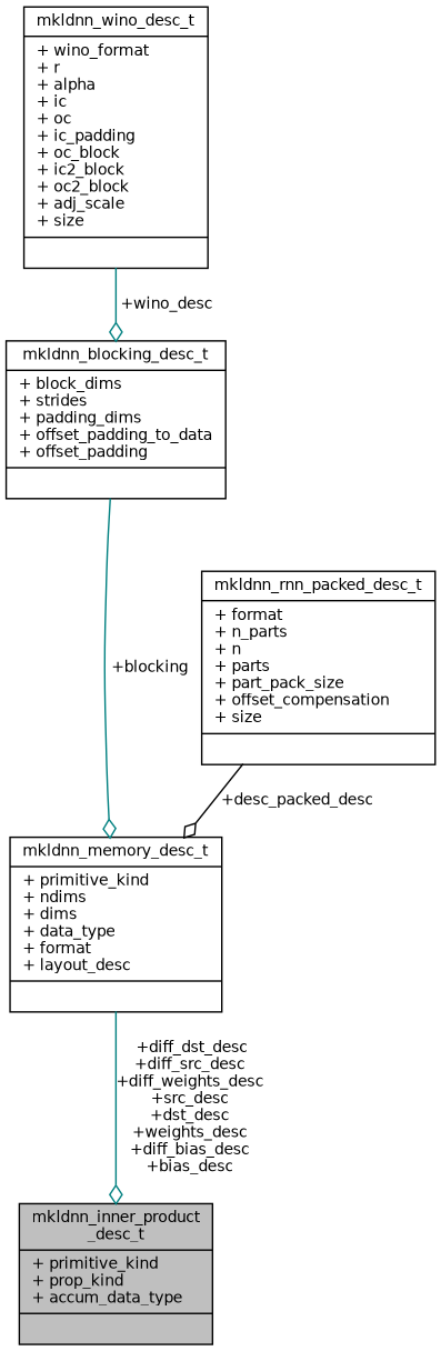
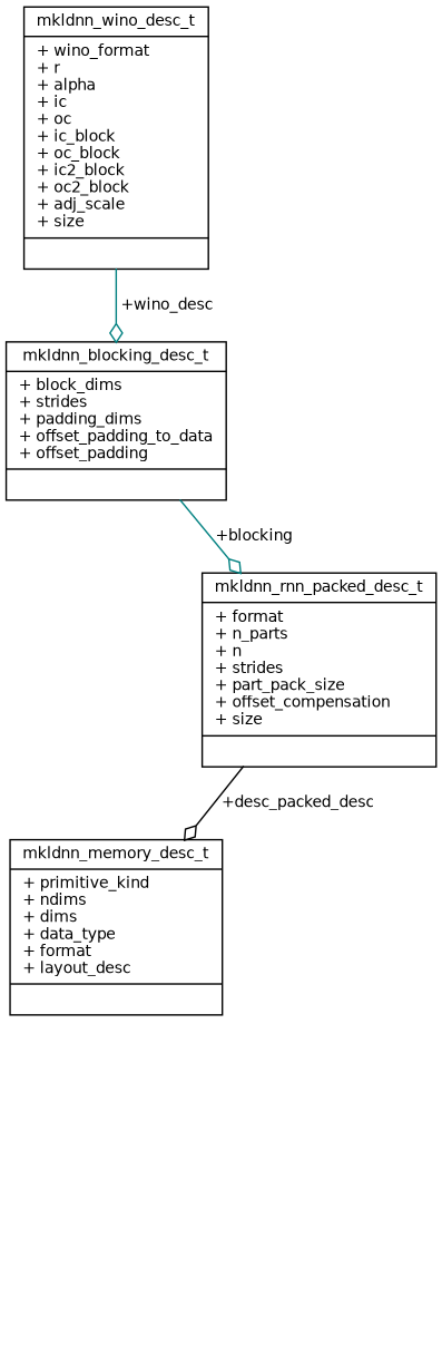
  digraph {
    node [color=black fillcolor=white fontname=Helvetica fontsize=10 shape=record style=filled]
    edge [arrowhead=odiamond color=teal fontname=Helvetica fontsize=10 labelfontname=Helvetica labelfontsize=10 style=solid]
-   n1 [fillcolor=grey75 fontcolor=black height=0.2 label="{mkldnn_inner_product\l_desc_t\n|+ primitive_kind\l+ prop_kind\l+ accum_data_type\l|}" width=0.4]
    n2 [height=0.2 label="{mkldnn_memory_desc_t\n|+ primitive_kind\l+ ndims\l+ dims\l+ data_type\l+ format\l+ layout_desc\l|}" width=0.4]
-   n3 [height=0.2 label="{mkldnn_rnn_packed_desc_t\n|+ format\l+ n_parts\l+ n\l+ parts\l+ part_pack_size\l+ offset_compensation\l+ size\l|}" width=0.4]
+   n3 [height=0.2 label="{mkldnn_rnn_packed_desc_t\n|+ format\l+ n_parts\l+ n\l+ strides\l+ part_pack_size\l+ offset_compensation\l+ size\l|}" width=0.4]
    n4 [height=0.2 label="{mkldnn_blocking_desc_t\n|+ block_dims\l+ strides\l+ padding_dims\l+ offset_padding_to_data\l+ offset_padding\l|}" width=0.4]
-   n5 [height=0.2 label="{mkldnn_wino_desc_t\n|+ wino_format\l+ r\l+ alpha\l+ ic\l+ oc\l+ ic_padding\l+ oc_block\l+ ic2_block\l+ oc2_block\l+ adj_scale\l+ size\l|}" width=0.4]
-   n2 -> n1 [label=" +diff_dst_desc\n+diff_src_desc\n+diff_weights_desc\n+src_desc\n+dst_desc\n+weights_desc\n+diff_bias_desc\n+bias_desc"]
+   n5 [height=0.2 label="{mkldnn_wino_desc_t\n|+ wino_format\l+ r\l+ alpha\l+ ic\l+ oc\l+ ic_block\l+ oc_block\l+ ic2_block\l+ oc2_block\l+ adj_scale\l+ size\l|}" width=0.4]
    n3 -> n2 [color=black label=" +desc_packed_desc"]
-   n4 -> n2 [label=" +blocking"]
+   n4 -> n3 [label=" +blocking"]
    n5 -> n4 [label=" +wino_desc"]
  }
